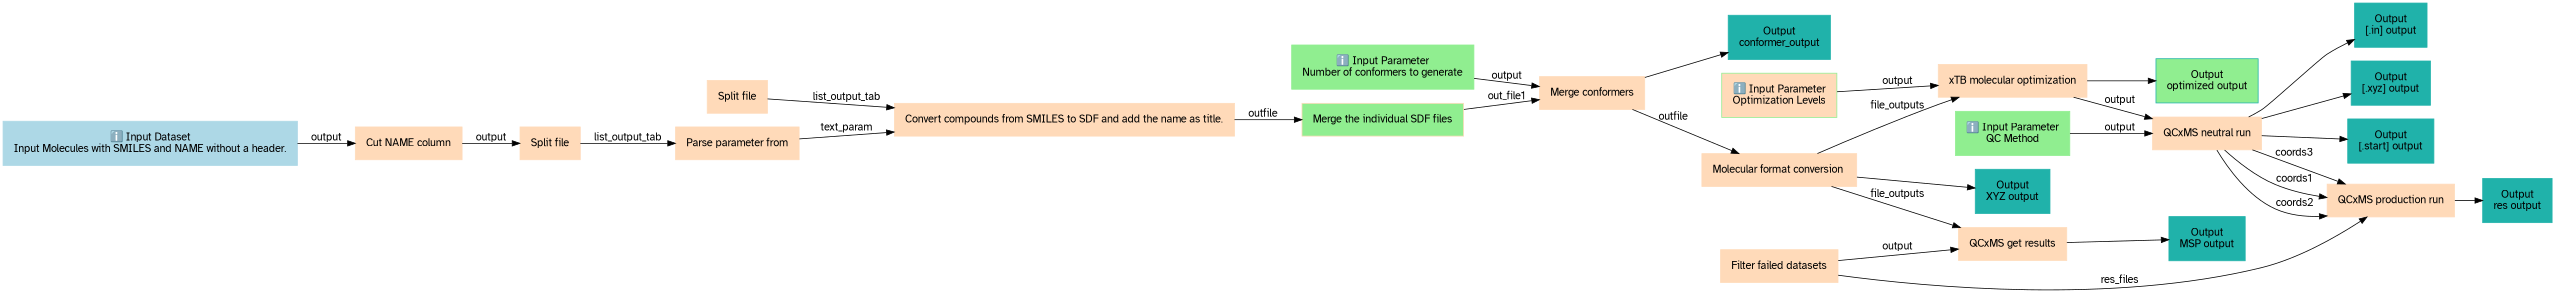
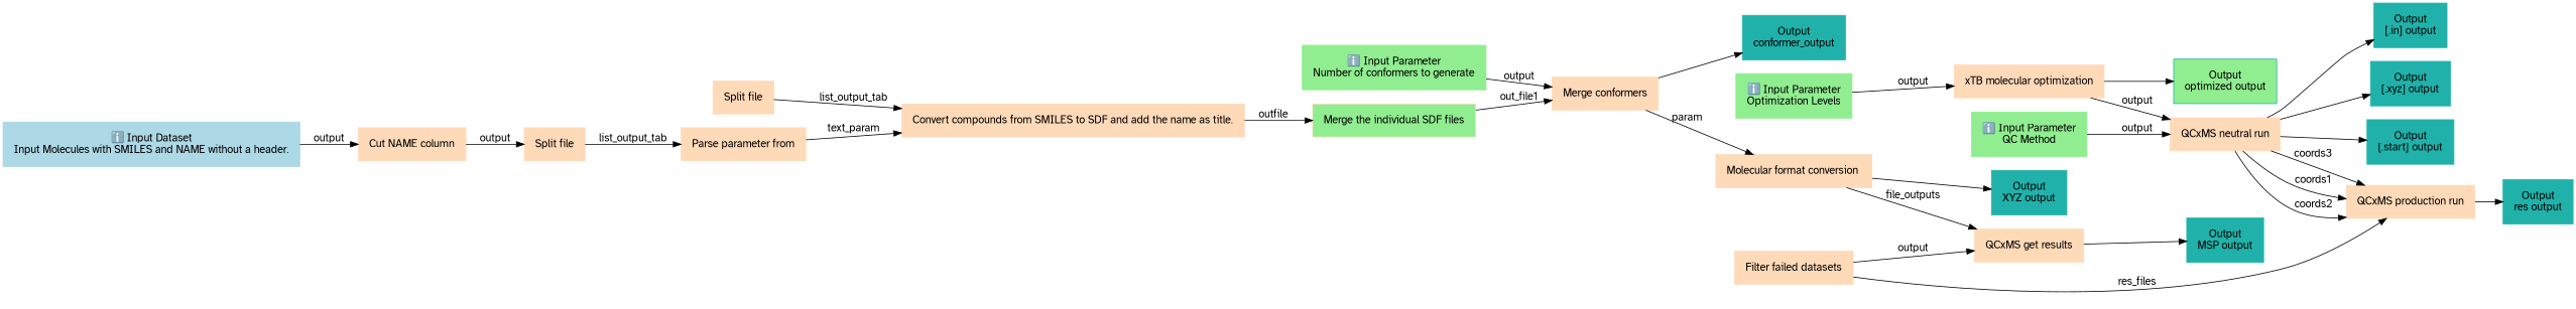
  digraph {
    rankdir=LR
    node [color=peachpuff fontname="Atkinson Hyperlegible" margin="0.2,0.2" shape=box style=filled]
    edge [fontname="Atkinson Hyperlegible"]
    n1 [color=lightblue label="ℹ️ Input Dataset\nInput Molecules with SMILES and NAME without a header."]
    n2 [label="Cut NAME column"]
    n3 [label="Split file"]
    n4 [color=lightgreen label="ℹ️ Input Parameter\nNumber of conformers to generate"]
    n5 [label="Merge conformers"]
    n6 [color=lightseagreen label="Output\nconformer_output"]
    n7 [label="Molecular format conversion "]
-   n8 [color=lightgreen label="ℹ️ Input Parameter\nOptimization Levels" fillcolor=peachpuff]
+   n8 [color=lightgreen label="ℹ️ Input Parameter\nOptimization Levels"]
    n9 [label="xTB molecular optimization"]
    n10 [label="QCxMS neutral run"]
    n11 [color=lightseagreen fillcolor=lightgreen label="Output\noptimized output"]
    n12 [color=lightgreen label="ℹ️ Input Parameter\nQC Method"]
    n13 [color=lightseagreen label="Output\n[.in] output"]
    n14 [color=lightseagreen label="Output\n[.xyz] output"]
    n15 [color=lightseagreen label="Output\n[.start] output"]
    n16 [label="QCxMS production run"]
    n17 [label="Split file"]
    n18 [label="Convert compounds from SMILES to SDF and add the name as title."]
    n19 [label="Parse parameter from"]
    n20 [fillcolor=lightgreen label="Merge the individual SDF files"]
    n21 [color=lightseagreen label="Output\nXYZ output"]
    n22 [label="QCxMS get results"]
    n23 [color=lightseagreen label="Output\nMSP output"]
    n24 [color=lightseagreen label="Output\nres output"]
    n25 [label="Filter failed datasets"]
    n1 -> n2 [label=output]
    n2 -> n3 [label=output]
    n3 -> n19 [label=list_output_tab]
    n4 -> n5 [label=output]
    n5 -> n6
-   n5 -> n7 [label=outfile]
-   n7 -> n9 [label=file_outputs]
+   n5 -> n7 [label=param]
    n7 -> n21
    n7 -> n22 [label=file_outputs]
    n8 -> n9 [label=output]
    n9 -> n10 [label=output]
    n9 -> n11
    n10 -> n13
    n10 -> n14
    n10 -> n15
    n10 -> n16 [label=coords1]
    n10 -> n16 [label=coords2]
    n10 -> n16 [label=coords3]
    n12 -> n10 [label=output]
    n16 -> n24
    n17 -> n18 [label=list_output_tab]
    n18 -> n20 [label=outfile]
    n19 -> n18 [label=text_param]
    n20 -> n5 [label=out_file1]
    n22 -> n23
    n25 -> n16 [label=res_files]
    n25 -> n22 [label=output]
  }
